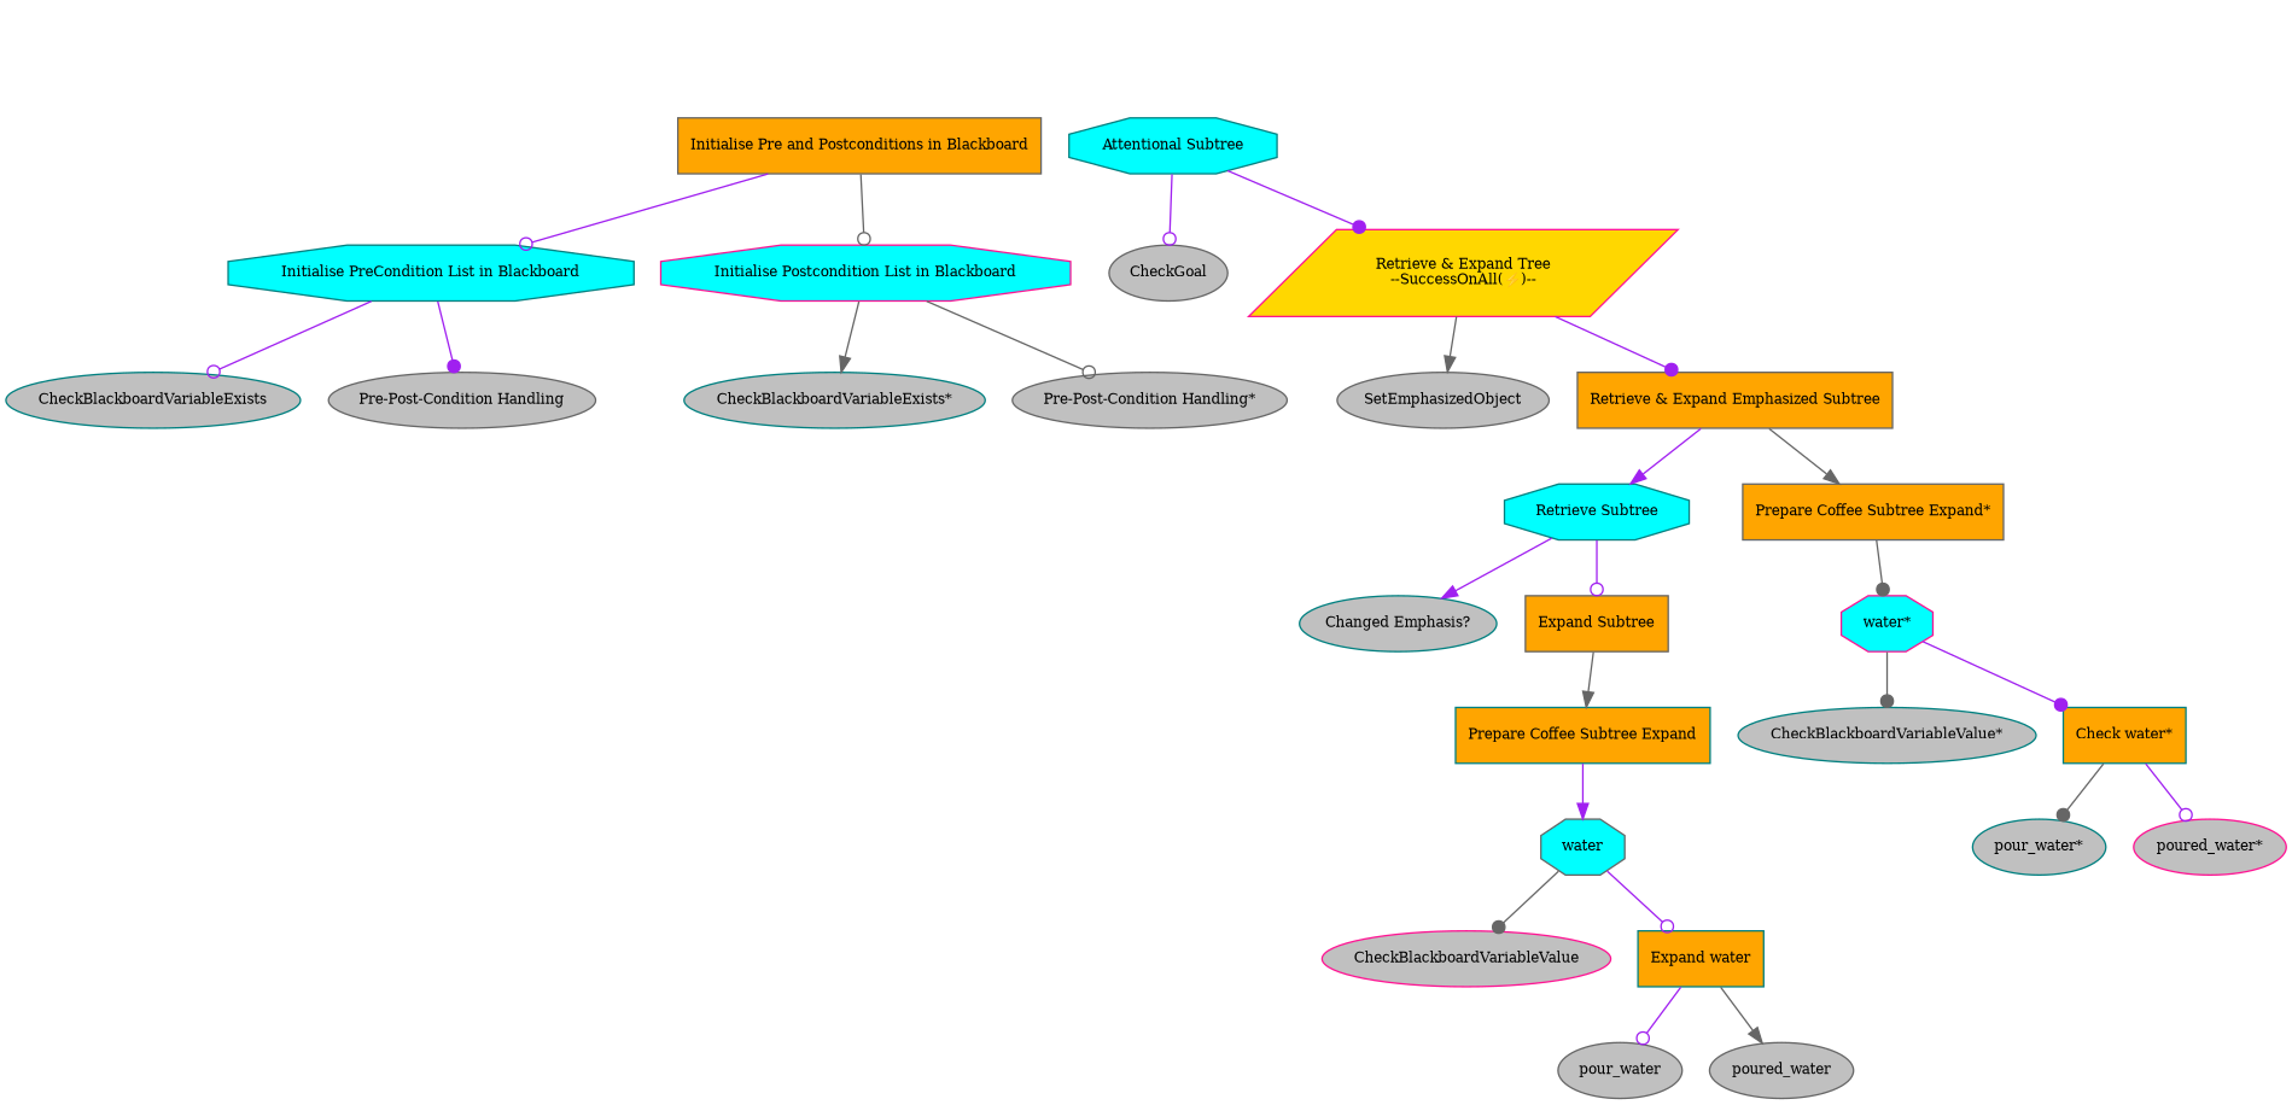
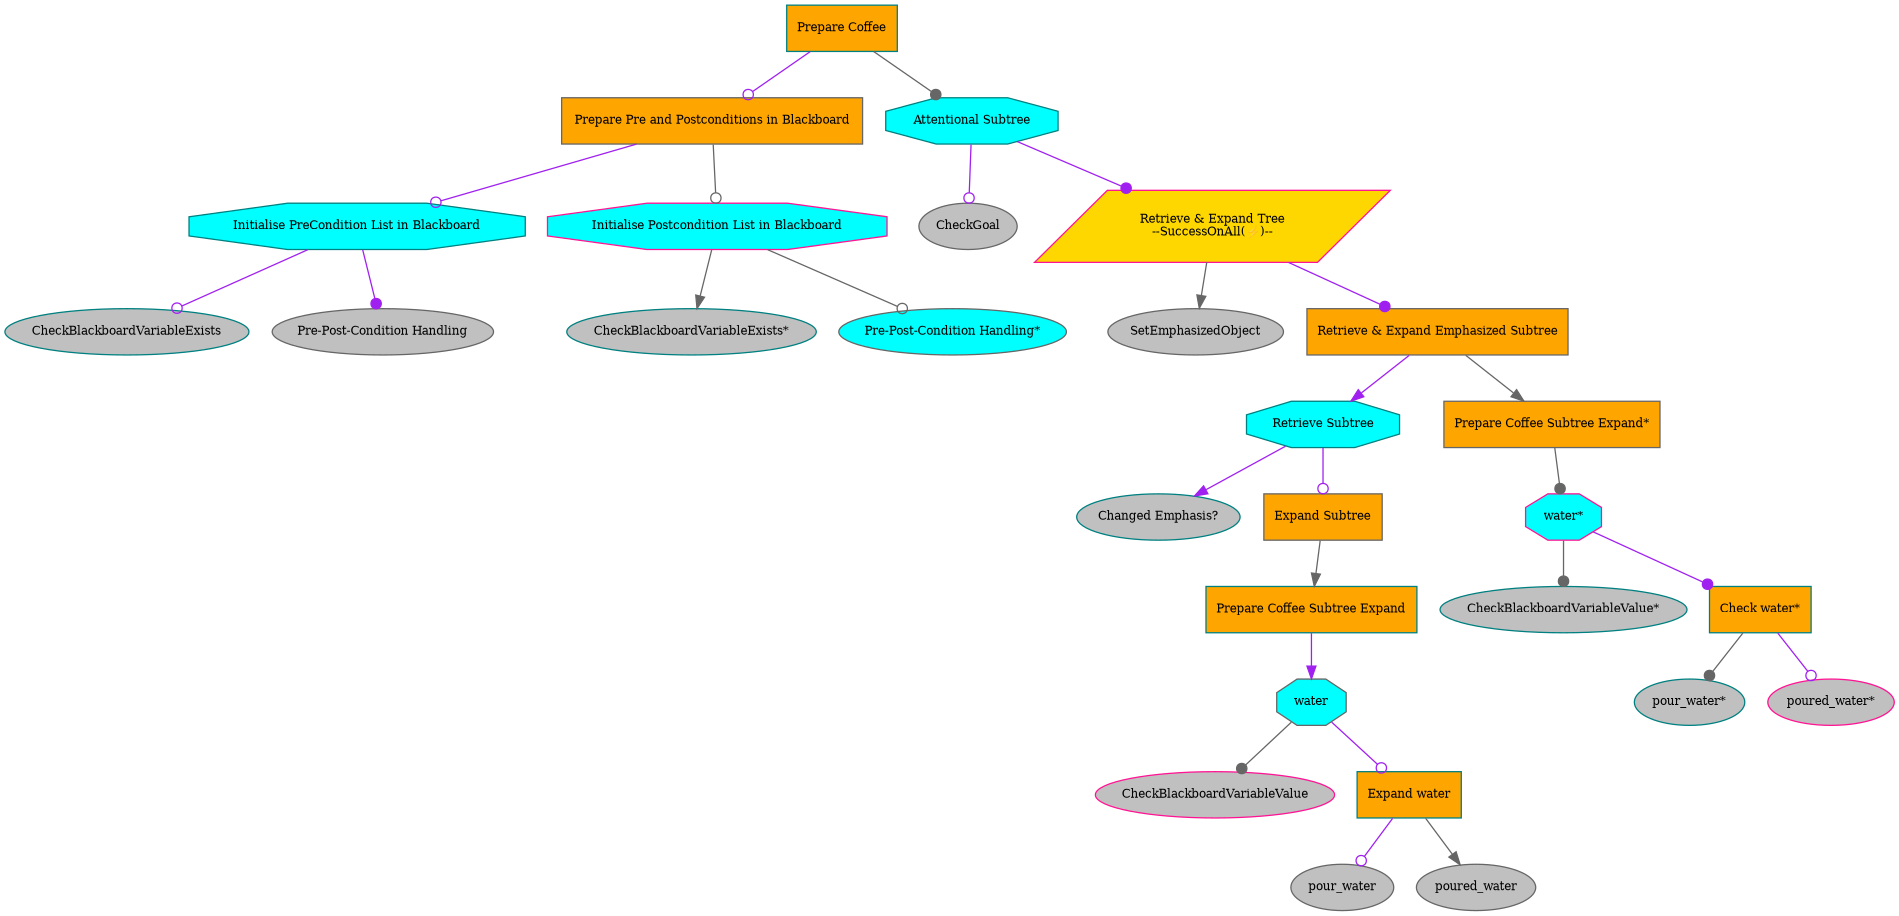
  digraph {
    fontname="times-roman"
    node [color=teal fillcolor=gray fontcolor=black fontname="times-roman" fontsize=9 shape=ellipse style=filled]
    edge [arrowhead=odot color=purple fontname="times-roman"]
    n1 [label=CheckBlackboardVariableExists]
    n2 [color=gray40 label="Pre-Post-Condition Handling"]
    n3 [label="CheckBlackboardVariableExists*"]
-   n4 [color=gray40 label="Pre-Post-Condition Handling*"]
+   n4 [color=gray40 fillcolor=cyan label="Pre-Post-Condition Handling*"]
    n5 [fillcolor=cyan label="Initialise PreCondition List in Blackboard" shape=octagon]
    n6 [color=deeppink fillcolor=cyan label="Initialise Postcondition List in Blackboard" shape=octagon]
    n7 [color=gray40 label=pour_water]
    n8 [color=gray40 label=poured_water]
    n9 [color=deeppink label=CheckBlackboardVariableValue]
    n10 [fillcolor=orange label="Expand water" shape=box]
    n11 [label="Changed Emphasis?"]
    n12 [color=gray40 fillcolor=orange label="Expand Subtree" shape=box]
    n13 [label="pour_water*"]
    n14 [color=deeppink label="poured_water*"]
    n15 [label="CheckBlackboardVariableValue*"]
    n16 [fillcolor=orange label="Check water*" shape=box]
    n17 [fillcolor=cyan label="Retrieve Subtree" shape=octagon]
    n18 [color=gray40 fillcolor=orange label="Prepare Coffee Subtree Expand*" shape=box]
    n19 [color=gray40 label=SetEmphasizedObject]
    n20 [color=gray40 fillcolor=orange label="Retrieve & Expand Emphasized Subtree" shape=box]
    n21 [color=gray40 label=CheckGoal]
    n22 [color=deeppink fillcolor=gold label="Retrieve & Expand Tree\n--SuccessOnAll(⚡)--" shape=parallelogram]
-   n23 [color=gray40 fillcolor=orange label="Initialise Pre and Postconditions in Blackboard" shape=box]
+   n23 [color=gray40 fillcolor=orange label="Prepare Pre and Postconditions in Blackboard" shape=box]
    n24 [fillcolor=cyan label="Attentional Subtree" shape=octagon]
    n25 [fillcolor=orange label="Prepare Coffee Subtree Expand" shape=box]
    n26 [color=deeppink fillcolor=cyan label="water*" shape=octagon]
+   n27 [fillcolor=orange label="Prepare Coffee" shape=box]
    n28 [color=gray40 fillcolor=cyan label=water shape=octagon]
    subgraph sub_1 {
      label="children_of_Initialise PreCondition List in Blackboard"
      rank=same
      n1
      n2
    }
    subgraph sub_2 {
      label="children_of_Initialise Postcondition List in Blackboard"
      rank=same
      n3
      n4
    }
    subgraph sub_3 {
      label="children_of_Initialise Pre and Postconditions in Blackboard"
      rank=same
      n5
      n6
    }
    subgraph sub_4 {
      label="children_of_Check water"
      rank=same
      n7
      n8
    }
    subgraph sub_5 {
      label=children_of_water
      rank=same
      n9
      n10
    }
    subgraph sub_6 {
      label="children_of_Retrieve Subtree"
      rank=same
      n11
      n12
    }
    subgraph sub_7 {
      label="children_of_Check water"
      rank=same
      n13
      n14
    }
    subgraph sub_8 {
      label=children_of_water
      rank=same
      n15
      n16
    }
    subgraph sub_9 {
      label="children_of_Retrieve & Expand Emphasized Subtree"
      rank=same
      n17
      n18
    }
    subgraph sub_10 {
      label="children_of_Retrieve & Expand Tree"
      rank=same
      n19
      n20
    }
    subgraph sub_11 {
      label="children_of_Attentional Subtree"
      rank=same
      n21
      n22
    }
    subgraph sub_12 {
      label="children_of_Prepare Coffee"
      rank=same
      n23
      n24
    }
    n5 -> n1
    n5 -> n2 [arrowhead=dot]
    n6 -> n3 [arrowhead=normal color=gray40]
    n6 -> n4 [color=gray40]
    n10 -> n7
    n10 -> n8 [arrowhead=normal color=gray40]
    n12 -> n25 [arrowhead=normal color=gray40]
    n16 -> n13 [arrowhead=dot color=gray40]
    n16 -> n14
    n17 -> n11 [arrowhead=normal]
    n17 -> n12
    n18 -> n26 [arrowhead=dot color=gray40]
    n20 -> n17 [arrowhead=normal]
    n20 -> n18 [arrowhead=normal color=gray40]
    n22 -> n19 [arrowhead=normal color=gray40]
    n22 -> n20 [arrowhead=dot]
    n23 -> n5
    n23 -> n6 [color=gray40]
    n24 -> n21
    n24 -> n22 [arrowhead=dot]
    n25 -> n28 [arrowhead=normal]
    n26 -> n15 [arrowhead=dot color=gray40]
    n26 -> n16 [arrowhead=dot]
+   n27 -> n23
+   n27 -> n24 [arrowhead=dot color=gray40]
    n28 -> n9 [arrowhead=dot color=gray40]
    n28 -> n10
  }
